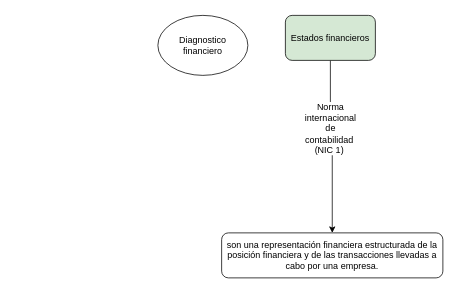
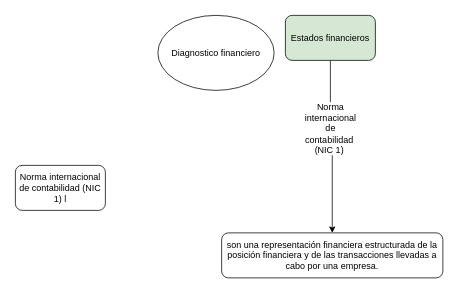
  <mxCell id="0" />
  <mxCell id="1" parent="0" />
- <mxCell id="2" value="Diagnostico financiero" style="ellipse;whiteSpace=wrap;html=1;strokeColor=light-dark(#000000,#000000);" vertex="1" parent="1"><mxGeometry x="210" y="20" width="120" height="80" as="geometry" /></mxCell>
+ <mxCell id="2" value="Diagnostico financiero" style="ellipse;whiteSpace=wrap;html=1;strokeColor=light-dark(#000000,#000000);" vertex="1" parent="1"><mxGeometry x="210" y="20" width="155" height="100" as="geometry" /></mxCell>
  <mxCell id="3" value="&lt;span style=&quot;font-size: 12px; text-wrap-mode: wrap;&quot;&gt;Norma internacional de contabilidad&amp;nbsp;&lt;/span&gt;&lt;div&gt;&lt;span style=&quot;font-size: 12px; text-wrap-mode: wrap;&quot;&gt;(NIC 1)&amp;nbsp;&lt;/span&gt;&lt;/div&gt;" style="edgeStyle=orthogonalEdgeStyle;rounded=0;orthogonalLoop=1;jettySize=auto;html=1;strokeColor=#000000;labelBackgroundColor=default;fontColor=default;" edge="1" parent="1" source="4" target="6"><mxGeometry x="-0.213" relative="1" as="geometry"><mxPoint as="offset" /></mxGeometry></mxCell>
  <mxCell id="4" value="Estados financieros" style="rounded=1;whiteSpace=wrap;html=1;strokeColor=light-dark(#000000,#000000);fillColor=#d5e8d4;" vertex="1" parent="1"><mxGeometry x="380" y="20" width="120" height="60" as="geometry" /></mxCell>
+ <mxCell id="5" value="Norma internacional de contabilidad (NIC 1) l" style="rounded=1;whiteSpace=wrap;html=1;strokeColor=light-dark(#000000,#000000);" vertex="1" parent="1"><mxGeometry x="20" y="220" width="120" height="60" as="geometry" /></mxCell>
  <mxCell id="6" value="son una representación financiera estructurada de la posición financiera y de las transacciones llevadas a cabo por una empresa." style="rounded=1;whiteSpace=wrap;html=1;align=center;" vertex="1" parent="1"><mxGeometry x="295" y="310" width="295" height="60" as="geometry" /></mxCell>
